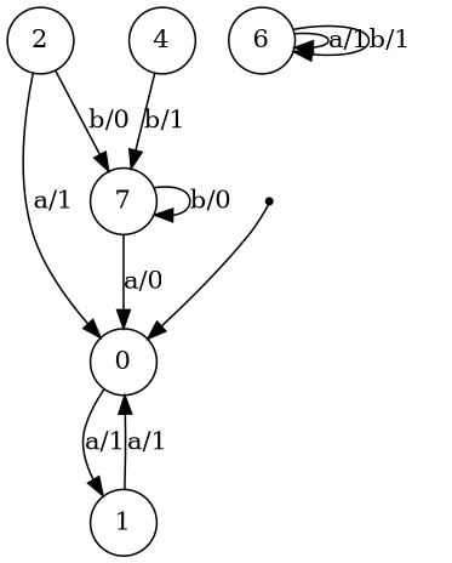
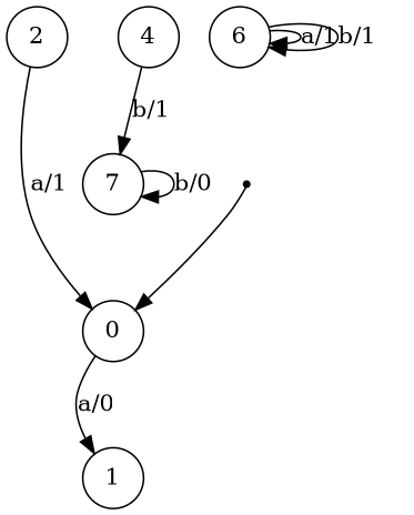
  digraph {
    node [shape=circle]
    n1 [label=0]
    n2 [label=1]
    n3 [label=2]
    n4 [label=7]
    n5 [label=4]
    n6 [label=6]
    qi [shape=point]
-   n1 -> n2 [label="a/1"]
-   n2 -> n1 [label="a/1"]
+   n1 -> n2 [label="a/0"]
    n3 -> n1 [label="a/1"]
-   n3 -> n4 [label="b/0"]
-   n4 -> n1 [label="a/0"]
    n4 -> n4 [label="b/0"]
    n5 -> n4 [label="b/1"]
    n6 -> n6 [label="a/1"]
    n6 -> n6 [label="b/1"]
    qi -> n1
  }
